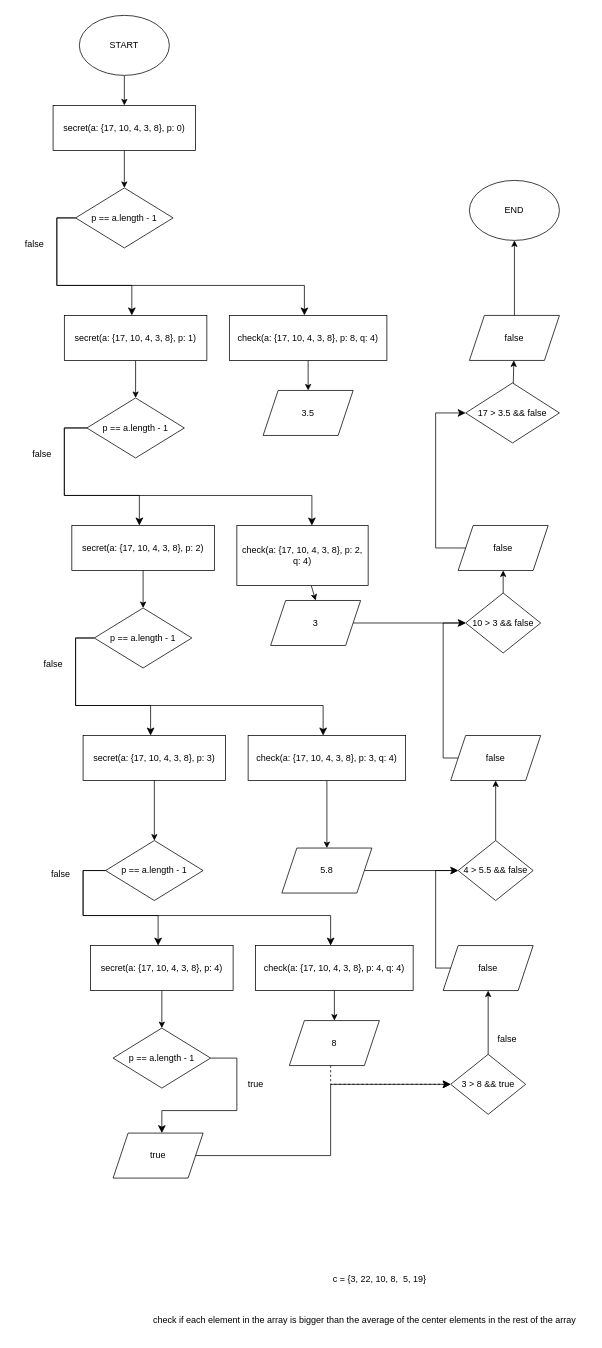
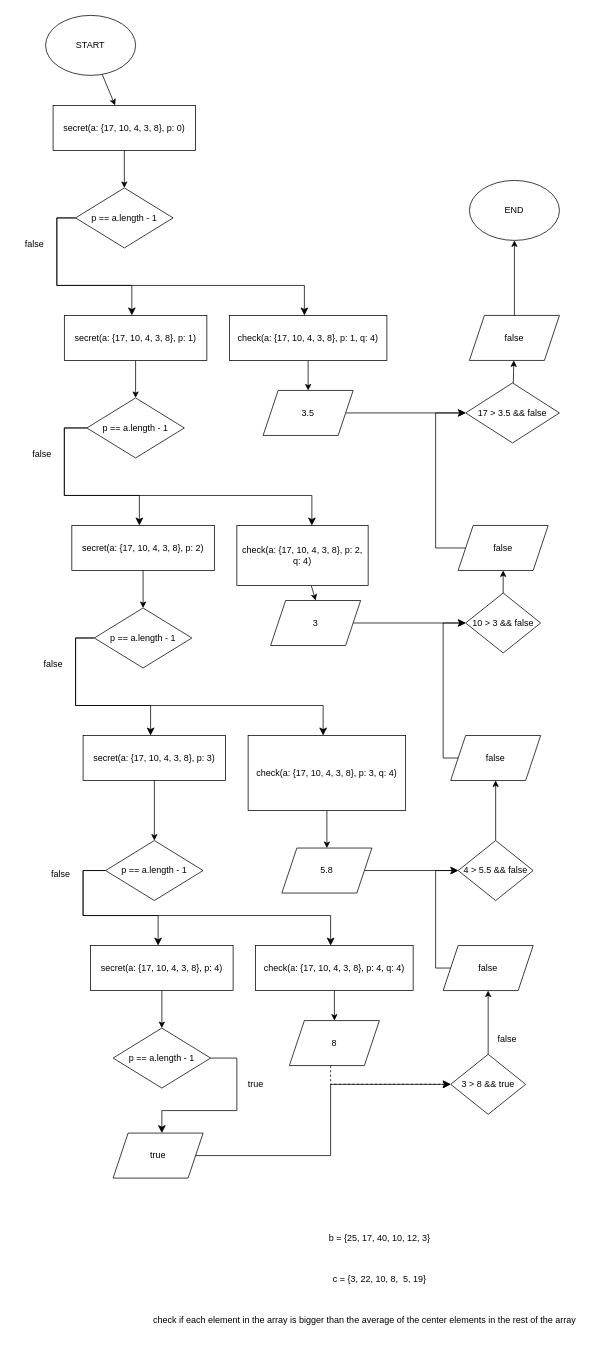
  <mxCell id="0" />
  <mxCell id="1" parent="0" />
  <mxCell id="2" style="edgeStyle=none;html=1;" edge="1" parent="1" source="3" target="5"><mxGeometry relative="1" as="geometry" /></mxCell>
- <mxCell id="3" value="START" style="ellipse;whiteSpace=wrap;html=1;" vertex="1" parent="1"><mxGeometry x="105" y="20" width="120" height="80" as="geometry" /></mxCell>
+ <mxCell id="3" value="START" style="ellipse;whiteSpace=wrap;html=1;" vertex="1" parent="1"><mxGeometry x="60" y="20" width="120" height="80" as="geometry" /></mxCell>
  <mxCell id="4" style="edgeStyle=none;html=1;" edge="1" parent="1" source="5" target="6"><mxGeometry relative="1" as="geometry" /></mxCell>
  <mxCell id="5" value="secret(a: {17, 10, 4, 3, 8}, p: 0)" style="whiteSpace=wrap;html=1;" vertex="1" parent="1"><mxGeometry x="70" y="140" width="190" height="60" as="geometry" /></mxCell>
  <mxCell id="6" value="p == a.length - 1" style="rhombus;whiteSpace=wrap;html=1;" vertex="1" parent="1"><mxGeometry x="100" y="250" width="130" height="80" as="geometry" /></mxCell>
  <mxCell id="7" value="" style="edgeStyle=segmentEdgeStyle;endArrow=classic;html=1;curved=0;rounded=0;endSize=8;startSize=8;sourcePerimeterSpacing=0;targetPerimeterSpacing=0;" edge="1" parent="1" source="6"><mxGeometry width="100" relative="1" as="geometry"><mxPoint x="75" y="350" as="sourcePoint" /><mxPoint x="175" y="420" as="targetPoint" /><Array as="points"><mxPoint x="75" y="290" /><mxPoint x="75" y="380" /><mxPoint x="175" y="380" /></Array></mxGeometry></mxCell>
  <mxCell id="8" value="false" style="text;html=1;align=center;verticalAlign=middle;resizable=0;points=[];autosize=1;strokeColor=none;fillColor=none;" vertex="1" parent="1"><mxGeometry x="20" y="310" width="50" height="30" as="geometry" /></mxCell>
  <mxCell id="9" style="edgeStyle=none;html=1;" edge="1" parent="1" source="10"><mxGeometry relative="1" as="geometry"><mxPoint x="410" y="520" as="targetPoint" /></mxGeometry></mxCell>
- <mxCell id="10" value="check(a: {17, 10, 4, 3, 8}, p: 8, q: 4)" style="whiteSpace=wrap;html=1;" vertex="1" parent="1"><mxGeometry x="305" y="420" width="210" height="60" as="geometry" /></mxCell>
+ <mxCell id="10" value="check(a: {17, 10, 4, 3, 8}, p: 1, q: 4)" style="whiteSpace=wrap;html=1;" vertex="1" parent="1"><mxGeometry x="305" y="420" width="210" height="60" as="geometry" /></mxCell>
  <mxCell id="11" style="edgeStyle=none;html=1;" edge="1" parent="1" source="12" target="16"><mxGeometry relative="1" as="geometry" /></mxCell>
  <mxCell id="12" value="secret(a: {17, 10, 4, 3, 8}, p: 1)" style="whiteSpace=wrap;html=1;" vertex="1" parent="1"><mxGeometry x="85" y="420" width="190" height="60" as="geometry" /></mxCell>
  <mxCell id="13" value="" style="edgeStyle=segmentEdgeStyle;endArrow=classic;html=1;curved=0;rounded=0;endSize=8;startSize=8;sourcePerimeterSpacing=0;targetPerimeterSpacing=0;" edge="1" parent="1" source="6" target="10"><mxGeometry width="100" relative="1" as="geometry"><mxPoint x="175" y="370" as="sourcePoint" /><mxPoint x="295" y="450" as="targetPoint" /><Array as="points"><mxPoint x="75" y="290" /><mxPoint x="75" y="380" /><mxPoint x="405" y="380" /></Array></mxGeometry></mxCell>
+ <mxCell id="14" style="edgeStyle=none;html=1;" edge="1" parent="1" source="15" target="64"><mxGeometry relative="1" as="geometry" /></mxCell>
  <mxCell id="15" value="3.5" style="shape=parallelogram;perimeter=parallelogramPerimeter;whiteSpace=wrap;html=1;fixedSize=1;" vertex="1" parent="1"><mxGeometry x="350" y="520" width="120" height="60" as="geometry" /></mxCell>
  <mxCell id="16" value="p == a.length - 1" style="rhombus;whiteSpace=wrap;html=1;" vertex="1" parent="1"><mxGeometry x="115" y="530" width="130" height="80" as="geometry" /></mxCell>
  <mxCell id="17" value="" style="edgeStyle=segmentEdgeStyle;endArrow=classic;html=1;curved=0;rounded=0;endSize=8;startSize=8;sourcePerimeterSpacing=0;targetPerimeterSpacing=0;" edge="1" source="16" parent="1"><mxGeometry width="100" relative="1" as="geometry"><mxPoint x="85" y="630" as="sourcePoint" /><mxPoint x="185" y="700" as="targetPoint" /><Array as="points"><mxPoint x="85" y="570" /><mxPoint x="85" y="660" /><mxPoint x="185" y="660" /></Array></mxGeometry></mxCell>
  <mxCell id="18" value="false" style="text;html=1;align=center;verticalAlign=middle;resizable=0;points=[];autosize=1;strokeColor=none;fillColor=none;" vertex="1" parent="1"><mxGeometry x="30" y="590" width="50" height="30" as="geometry" /></mxCell>
  <mxCell id="19" style="edgeStyle=none;html=1;" edge="1" source="20" parent="1"><mxGeometry relative="1" as="geometry"><mxPoint x="420" y="800" as="targetPoint" /></mxGeometry></mxCell>
  <mxCell id="20" value="check(a: {17, 10, 4, 3, 8}, p: 2, q: 4)" style="whiteSpace=wrap;html=1;" vertex="1" parent="1"><mxGeometry x="315" y="700" width="175" height="80" as="geometry" /></mxCell>
  <mxCell id="21" value="secret(a: {17, 10, 4, 3, 8}, p: 2)" style="whiteSpace=wrap;html=1;" vertex="1" parent="1"><mxGeometry x="95" y="700" width="190" height="60" as="geometry" /></mxCell>
  <mxCell id="22" value="" style="edgeStyle=segmentEdgeStyle;endArrow=classic;html=1;curved=0;rounded=0;endSize=8;startSize=8;sourcePerimeterSpacing=0;targetPerimeterSpacing=0;" edge="1" source="16" target="20" parent="1"><mxGeometry width="100" relative="1" as="geometry"><mxPoint x="185" y="650" as="sourcePoint" /><mxPoint x="305" y="730" as="targetPoint" /><Array as="points"><mxPoint x="85" y="570" /><mxPoint x="85" y="660" /><mxPoint x="415" y="660" /></Array></mxGeometry></mxCell>
  <mxCell id="23" style="edgeStyle=none;html=1;" edge="1" parent="1" source="24" target="61"><mxGeometry relative="1" as="geometry" /></mxCell>
  <mxCell id="24" value="3" style="shape=parallelogram;perimeter=parallelogramPerimeter;whiteSpace=wrap;html=1;fixedSize=1;" vertex="1" parent="1"><mxGeometry x="360" y="800" width="120" height="60" as="geometry" /></mxCell>
  <mxCell id="25" style="edgeStyle=none;html=1;" edge="1" parent="1" target="26"><mxGeometry relative="1" as="geometry"><mxPoint x="190" y="760" as="sourcePoint" /></mxGeometry></mxCell>
  <mxCell id="26" value="p == a.length - 1" style="rhombus;whiteSpace=wrap;html=1;" vertex="1" parent="1"><mxGeometry x="125" y="810" width="130" height="80" as="geometry" /></mxCell>
  <mxCell id="27" value="" style="edgeStyle=segmentEdgeStyle;endArrow=classic;html=1;curved=0;rounded=0;endSize=8;startSize=8;sourcePerimeterSpacing=0;targetPerimeterSpacing=0;" edge="1" parent="1" source="26"><mxGeometry width="100" relative="1" as="geometry"><mxPoint x="100" y="910" as="sourcePoint" /><mxPoint x="200" y="980" as="targetPoint" /><Array as="points"><mxPoint x="100" y="850" /><mxPoint x="100" y="940" /><mxPoint x="200" y="940" /></Array></mxGeometry></mxCell>
  <mxCell id="28" value="false" style="text;html=1;align=center;verticalAlign=middle;resizable=0;points=[];autosize=1;strokeColor=none;fillColor=none;" vertex="1" parent="1"><mxGeometry x="45" y="870" width="50" height="30" as="geometry" /></mxCell>
  <mxCell id="29" style="edgeStyle=none;html=1;" edge="1" parent="1" source="30" target="34"><mxGeometry relative="1" as="geometry"><mxPoint x="435" y="1080" as="targetPoint" /></mxGeometry></mxCell>
- <mxCell id="30" value="check(a: {17, 10, 4, 3, 8}, p: 3, q: 4)" style="whiteSpace=wrap;html=1;" vertex="1" parent="1"><mxGeometry x="330" y="980" width="210" height="60" as="geometry" /></mxCell>
+ <mxCell id="30" value="check(a: {17, 10, 4, 3, 8}, p: 3, q: 4)" style="whiteSpace=wrap;html=1;" vertex="1" parent="1"><mxGeometry x="330" y="980" width="210" height="100" as="geometry" /></mxCell>
  <mxCell id="31" value="secret(a: {17, 10, 4, 3, 8}, p: 3)" style="whiteSpace=wrap;html=1;" vertex="1" parent="1"><mxGeometry x="110" y="980" width="190" height="60" as="geometry" /></mxCell>
  <mxCell id="32" value="" style="edgeStyle=segmentEdgeStyle;endArrow=classic;html=1;curved=0;rounded=0;endSize=8;startSize=8;sourcePerimeterSpacing=0;targetPerimeterSpacing=0;" edge="1" parent="1" source="26" target="30"><mxGeometry width="100" relative="1" as="geometry"><mxPoint x="200" y="930" as="sourcePoint" /><mxPoint x="320" y="1010" as="targetPoint" /><Array as="points"><mxPoint x="100" y="850" /><mxPoint x="100" y="940" /><mxPoint x="430" y="940" /></Array></mxGeometry></mxCell>
  <mxCell id="33" style="edgeStyle=none;html=1;" edge="1" parent="1" source="34" target="56"><mxGeometry relative="1" as="geometry" /></mxCell>
  <mxCell id="34" value="5.8" style="shape=parallelogram;perimeter=parallelogramPerimeter;whiteSpace=wrap;html=1;fixedSize=1;" vertex="1" parent="1"><mxGeometry x="375" y="1130" width="120" height="60" as="geometry" /></mxCell>
  <mxCell id="35" style="edgeStyle=none;html=1;" edge="1" parent="1" target="36" source="31"><mxGeometry relative="1" as="geometry"><mxPoint x="200" y="1040" as="sourcePoint" /></mxGeometry></mxCell>
  <mxCell id="36" value="p == a.length - 1" style="rhombus;whiteSpace=wrap;html=1;" vertex="1" parent="1"><mxGeometry x="140" y="1120" width="130" height="80" as="geometry" /></mxCell>
  <mxCell id="37" value="" style="edgeStyle=segmentEdgeStyle;endArrow=classic;html=1;curved=0;rounded=0;endSize=8;startSize=8;sourcePerimeterSpacing=0;targetPerimeterSpacing=0;" edge="1" parent="1" source="36"><mxGeometry width="100" relative="1" as="geometry"><mxPoint x="110" y="1190" as="sourcePoint" /><mxPoint x="210" y="1260" as="targetPoint" /><Array as="points"><mxPoint x="110" y="1160" /><mxPoint x="110" y="1220" /><mxPoint x="210" y="1220" /></Array></mxGeometry></mxCell>
  <mxCell id="38" value="false" style="text;html=1;align=center;verticalAlign=middle;resizable=0;points=[];autosize=1;strokeColor=none;fillColor=none;" vertex="1" parent="1"><mxGeometry x="55" y="1150" width="50" height="30" as="geometry" /></mxCell>
  <mxCell id="39" style="edgeStyle=none;html=1;" edge="1" parent="1" source="40"><mxGeometry relative="1" as="geometry"><mxPoint x="445" y="1360" as="targetPoint" /></mxGeometry></mxCell>
  <mxCell id="40" value="check(a: {17, 10, 4, 3, 8}, p: 4, q: 4)" style="whiteSpace=wrap;html=1;" vertex="1" parent="1"><mxGeometry x="340" y="1260" width="210" height="60" as="geometry" /></mxCell>
  <mxCell id="41" style="edgeStyle=none;html=1;" edge="1" parent="1" source="42"><mxGeometry relative="1" as="geometry"><mxPoint x="215" y="1370" as="targetPoint" /></mxGeometry></mxCell>
  <mxCell id="42" value="secret(a: {17, 10, 4, 3, 8}, p: 4)" style="whiteSpace=wrap;html=1;" vertex="1" parent="1"><mxGeometry x="120" y="1260" width="190" height="60" as="geometry" /></mxCell>
  <mxCell id="43" value="" style="edgeStyle=segmentEdgeStyle;endArrow=classic;html=1;curved=0;rounded=0;endSize=8;startSize=8;sourcePerimeterSpacing=0;targetPerimeterSpacing=0;" edge="1" parent="1" source="36" target="40"><mxGeometry width="100" relative="1" as="geometry"><mxPoint x="210" y="1210" as="sourcePoint" /><mxPoint x="330" y="1290" as="targetPoint" /><Array as="points"><mxPoint x="110" y="1160" /><mxPoint x="110" y="1220" /><mxPoint x="440" y="1220" /></Array></mxGeometry></mxCell>
  <mxCell id="44" value="8" style="shape=parallelogram;perimeter=parallelogramPerimeter;whiteSpace=wrap;html=1;fixedSize=1;" vertex="1" parent="1"><mxGeometry x="385" y="1360" width="120" height="60" as="geometry" /></mxCell>
  <mxCell id="45" value="p == a.length - 1" style="rhombus;whiteSpace=wrap;html=1;" vertex="1" parent="1"><mxGeometry x="150" y="1370" width="130" height="80" as="geometry" /></mxCell>
  <mxCell id="46" value="" style="edgeStyle=segmentEdgeStyle;endArrow=classic;html=1;curved=0;rounded=0;endSize=8;startSize=8;sourcePerimeterSpacing=0;targetPerimeterSpacing=0;" edge="1" parent="1" source="45"><mxGeometry width="100" relative="1" as="geometry"><mxPoint x="145" y="1410" as="sourcePoint" /><mxPoint x="215" y="1510" as="targetPoint" /><Array as="points"><mxPoint x="315" y="1410" /><mxPoint x="315" y="1480" /><mxPoint x="215" y="1480" /></Array></mxGeometry></mxCell>
  <mxCell id="47" value="true" style="text;html=1;align=center;verticalAlign=middle;resizable=0;points=[];autosize=1;strokeColor=none;fillColor=none;" vertex="1" parent="1"><mxGeometry x="320" y="1430" width="40" height="30" as="geometry" /></mxCell>
  <mxCell id="48" value="true" style="shape=parallelogram;perimeter=parallelogramPerimeter;whiteSpace=wrap;html=1;fixedSize=1;" vertex="1" parent="1"><mxGeometry x="150" y="1510" width="120" height="60" as="geometry" /></mxCell>
  <mxCell id="49" style="edgeStyle=none;html=1;" edge="1" parent="1" source="50" target="54"><mxGeometry relative="1" as="geometry" /></mxCell>
  <mxCell id="50" value="3 &amp;gt; 8 &amp;amp;&amp;amp; true" style="rhombus;whiteSpace=wrap;html=1;" vertex="1" parent="1"><mxGeometry x="600" y="1405" width="100" height="80" as="geometry" /></mxCell>
  <mxCell id="51" value="" style="edgeStyle=segmentEdgeStyle;endArrow=classic;html=1;curved=0;rounded=0;endSize=8;startSize=8;sourcePerimeterSpacing=0;targetPerimeterSpacing=0;" edge="1" parent="1" source="48" target="50"><mxGeometry width="100" relative="1" as="geometry"><mxPoint x="500" y="1600" as="sourcePoint" /><mxPoint x="600" y="1640" as="targetPoint" /><Array as="points"><mxPoint x="440" y="1540" /><mxPoint x="440" y="1445" /></Array></mxGeometry></mxCell>
  <mxCell id="52" value="" style="edgeStyle=segmentEdgeStyle;endArrow=classic;html=1;curved=0;rounded=0;endSize=8;startSize=8;sourcePerimeterSpacing=0;targetPerimeterSpacing=0;dashed=1;" edge="1" parent="1" source="44" target="50"><mxGeometry width="100" relative="1" as="geometry"><mxPoint x="470" y="1400" as="sourcePoint" /><mxPoint x="570" y="1440" as="targetPoint" /><Array as="points"><mxPoint x="440" y="1445" /></Array></mxGeometry></mxCell>
  <mxCell id="53" value="false" style="text;html=1;align=center;verticalAlign=middle;resizable=0;points=[];autosize=1;strokeColor=none;fillColor=none;" vertex="1" parent="1"><mxGeometry x="650" y="1370" width="50" height="30" as="geometry" /></mxCell>
  <mxCell id="54" value="false" style="shape=parallelogram;perimeter=parallelogramPerimeter;whiteSpace=wrap;html=1;fixedSize=1;" vertex="1" parent="1"><mxGeometry x="590" y="1260" width="120" height="60" as="geometry" /></mxCell>
  <mxCell id="55" style="edgeStyle=none;html=1;" edge="1" parent="1" source="56" target="58"><mxGeometry relative="1" as="geometry" /></mxCell>
  <mxCell id="56" value="4 &amp;gt; 5.5 &amp;amp;&amp;amp; false" style="rhombus;whiteSpace=wrap;html=1;" vertex="1" parent="1"><mxGeometry x="610" y="1120" width="100" height="80" as="geometry" /></mxCell>
  <mxCell id="57" value="" style="edgeStyle=segmentEdgeStyle;endArrow=classic;html=1;curved=0;rounded=0;endSize=8;startSize=8;sourcePerimeterSpacing=0;targetPerimeterSpacing=0;" edge="1" parent="1" source="54" target="56"><mxGeometry width="100" relative="1" as="geometry"><mxPoint x="650" y="1170" as="sourcePoint" /><mxPoint x="750" y="1210" as="targetPoint" /><Array as="points"><mxPoint x="580" y="1290" /><mxPoint x="580" y="1160" /></Array></mxGeometry></mxCell>
  <mxCell id="58" value="false" style="shape=parallelogram;perimeter=parallelogramPerimeter;whiteSpace=wrap;html=1;fixedSize=1;" vertex="1" parent="1"><mxGeometry x="600" y="980" width="120" height="60" as="geometry" /></mxCell>
  <mxCell id="59" value="" style="edgeStyle=segmentEdgeStyle;endArrow=classic;html=1;curved=0;rounded=0;endSize=8;startSize=8;sourcePerimeterSpacing=0;targetPerimeterSpacing=0;" edge="1" parent="1" target="61"><mxGeometry width="100" relative="1" as="geometry"><mxPoint x="610" y="1010" as="sourcePoint" /><mxPoint x="620" y="880" as="targetPoint" /><Array as="points"><mxPoint x="590" y="1010" /><mxPoint x="590" y="830" /></Array></mxGeometry></mxCell>
  <mxCell id="60" style="edgeStyle=none;html=1;" edge="1" parent="1" source="61" target="62"><mxGeometry relative="1" as="geometry" /></mxCell>
  <mxCell id="61" value="10 &amp;gt; 3 &amp;amp;&amp;amp; false" style="rhombus;whiteSpace=wrap;html=1;" vertex="1" parent="1"><mxGeometry x="620" y="790" width="100" height="80" as="geometry" /></mxCell>
  <mxCell id="62" value="false" style="shape=parallelogram;perimeter=parallelogramPerimeter;whiteSpace=wrap;html=1;fixedSize=1;" vertex="1" parent="1"><mxGeometry x="610" y="700" width="120" height="60" as="geometry" /></mxCell>
  <mxCell id="63" style="edgeStyle=none;html=1;" edge="1" parent="1" source="64" target="67"><mxGeometry relative="1" as="geometry" /></mxCell>
  <mxCell id="64" value="17 &amp;gt; 3.5 &amp;amp;&amp;amp; false" style="rhombus;whiteSpace=wrap;html=1;" vertex="1" parent="1"><mxGeometry x="620" y="510" width="125" height="80" as="geometry" /></mxCell>
  <mxCell id="65" value="" style="edgeStyle=segmentEdgeStyle;endArrow=classic;html=1;curved=0;rounded=0;endSize=8;startSize=8;sourcePerimeterSpacing=0;targetPerimeterSpacing=0;" edge="1" parent="1" target="64"><mxGeometry width="100" relative="1" as="geometry"><mxPoint x="620" y="730" as="sourcePoint" /><mxPoint x="630" y="550" as="targetPoint" /><Array as="points"><mxPoint x="580" y="730" /><mxPoint x="580" y="550" /></Array></mxGeometry></mxCell>
  <mxCell id="66" style="edgeStyle=none;html=1;" edge="1" parent="1" source="67" target="68"><mxGeometry relative="1" as="geometry" /></mxCell>
  <mxCell id="67" value="false" style="shape=parallelogram;perimeter=parallelogramPerimeter;whiteSpace=wrap;html=1;fixedSize=1;" vertex="1" parent="1"><mxGeometry x="625" y="420" width="120" height="60" as="geometry" /></mxCell>
  <mxCell id="68" value="END" style="ellipse;whiteSpace=wrap;html=1;" vertex="1" parent="1"><mxGeometry x="625" y="240" width="120" height="80" as="geometry" /></mxCell>
+ <mxCell id="69" value="b = {25, 17, 40, 10, 12, 3}" style="text;html=1;align=center;verticalAlign=middle;resizable=0;points=[];autosize=1;strokeColor=none;fillColor=none;" vertex="1" parent="1"><mxGeometry x="425" y="1635" width="160" height="30" as="geometry" /></mxCell>
  <mxCell id="70" value="c = {3, 22, 10, 8,&amp;nbsp; 5, 19}" style="text;html=1;align=center;verticalAlign=middle;resizable=0;points=[];autosize=1;strokeColor=none;fillColor=none;" vertex="1" parent="1"><mxGeometry x="430" y="1690" width="150" height="30" as="geometry" /></mxCell>
  <mxCell id="71" value="check if each element in the array is bigger than the average of the center elements in the rest of the array" style="text;html=1;align=center;verticalAlign=middle;resizable=0;points=[];autosize=1;strokeColor=none;fillColor=none;" vertex="1" parent="1"><mxGeometry x="190" y="1745" width="590" height="30" as="geometry" /></mxCell>
